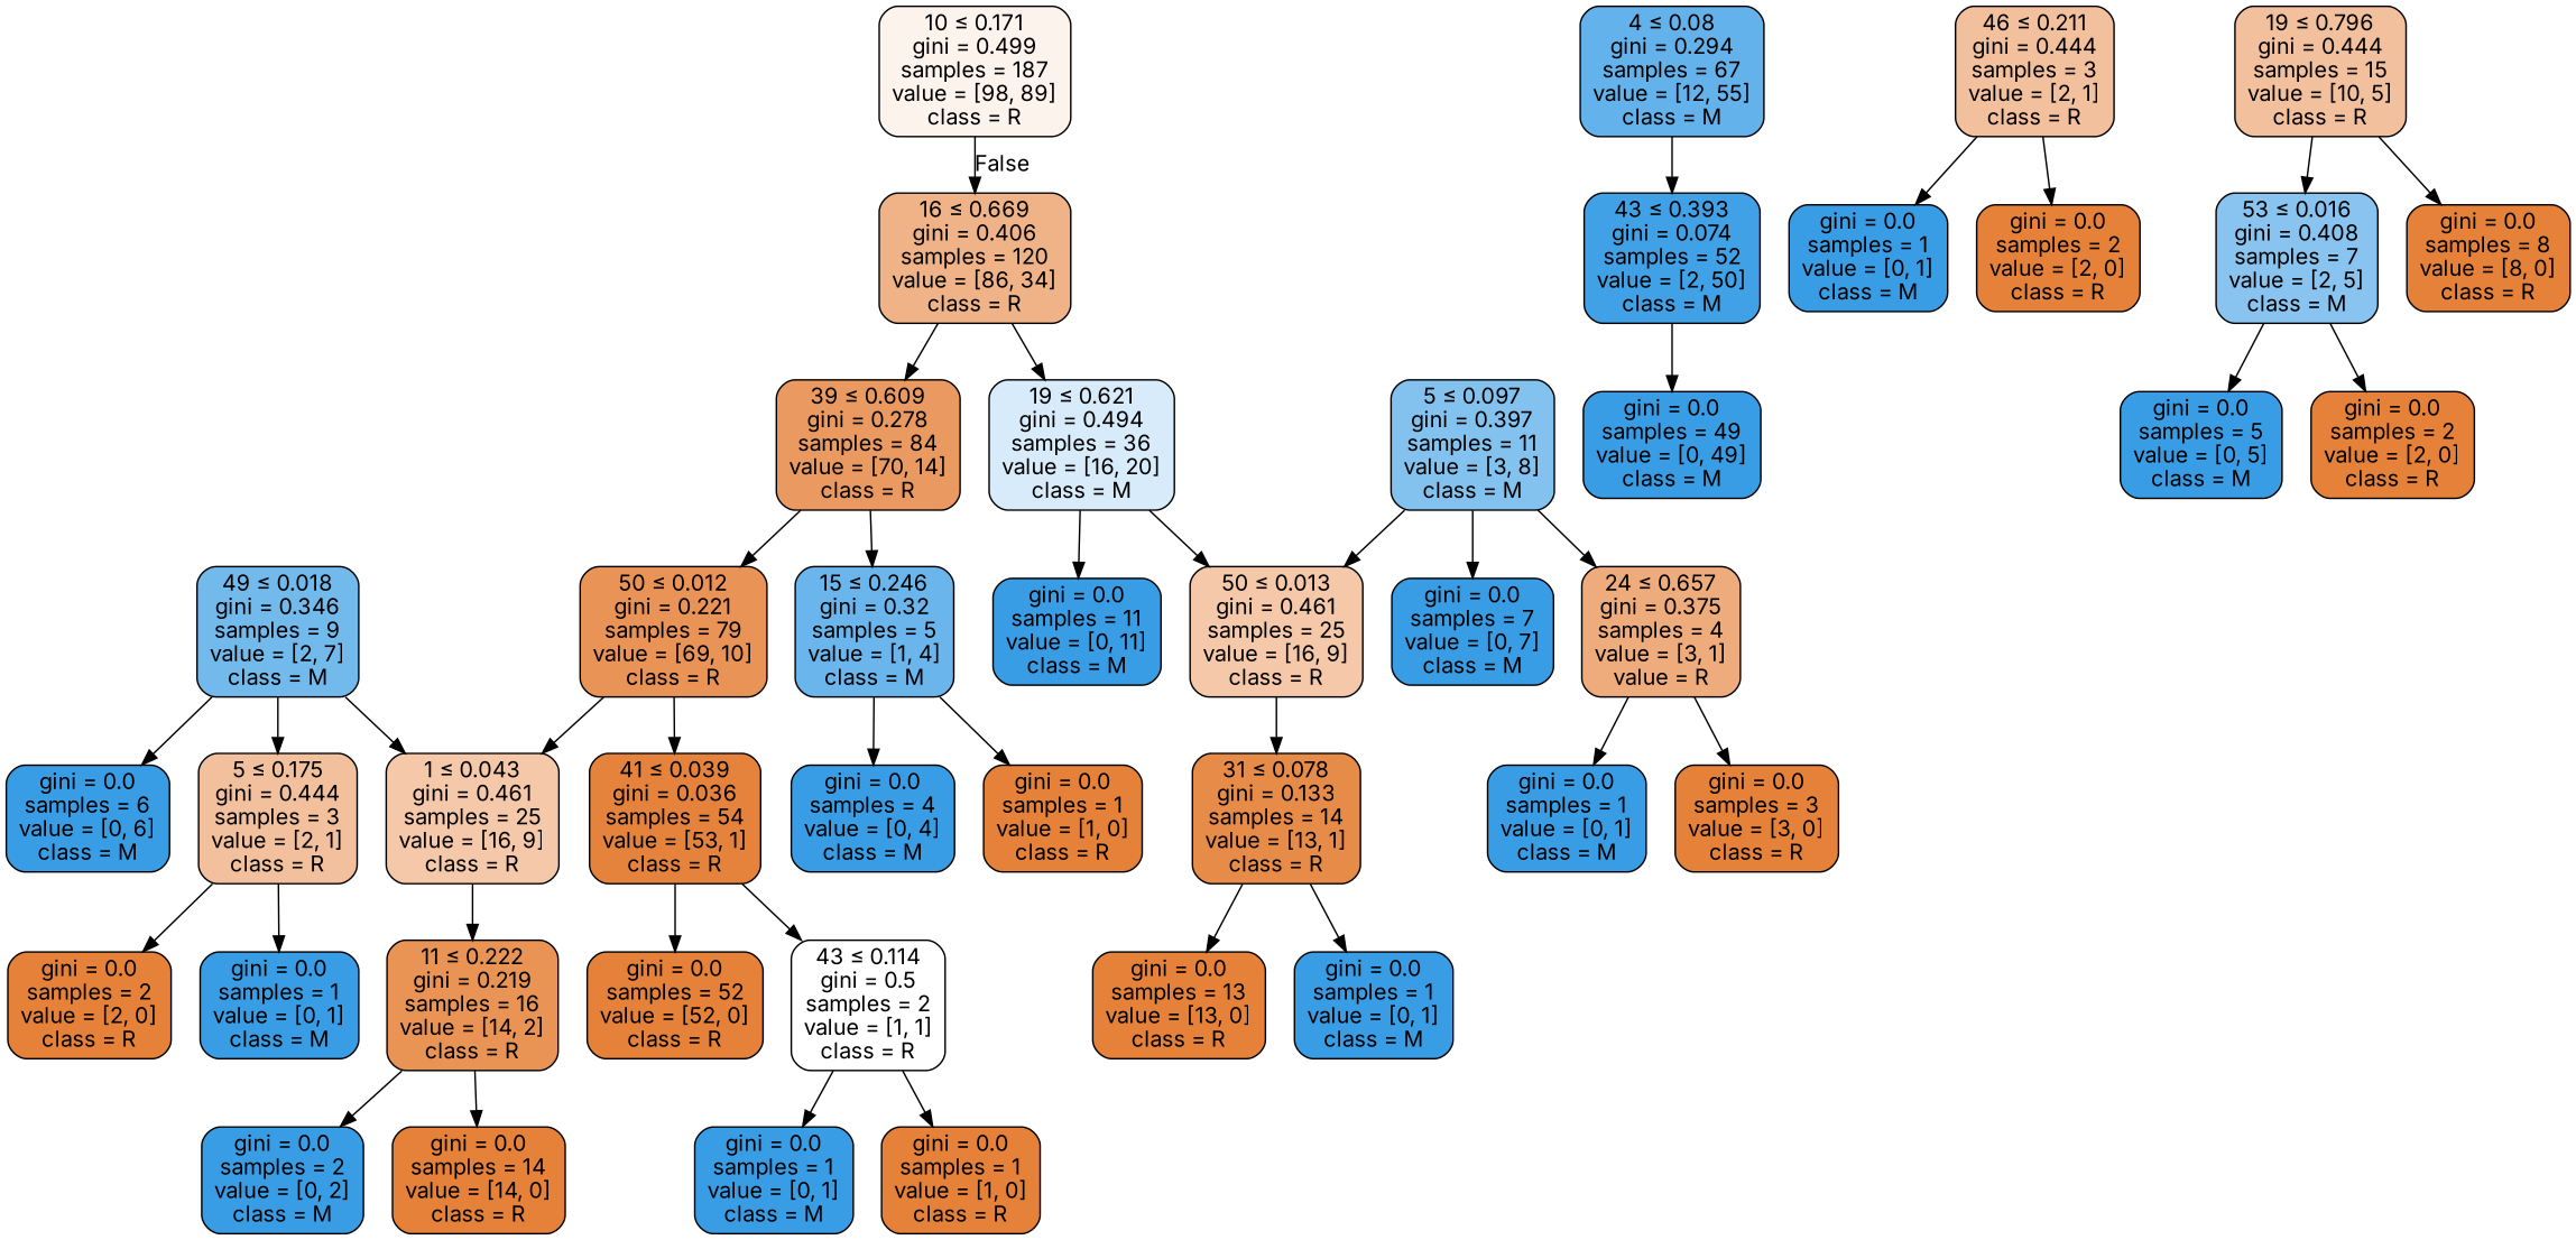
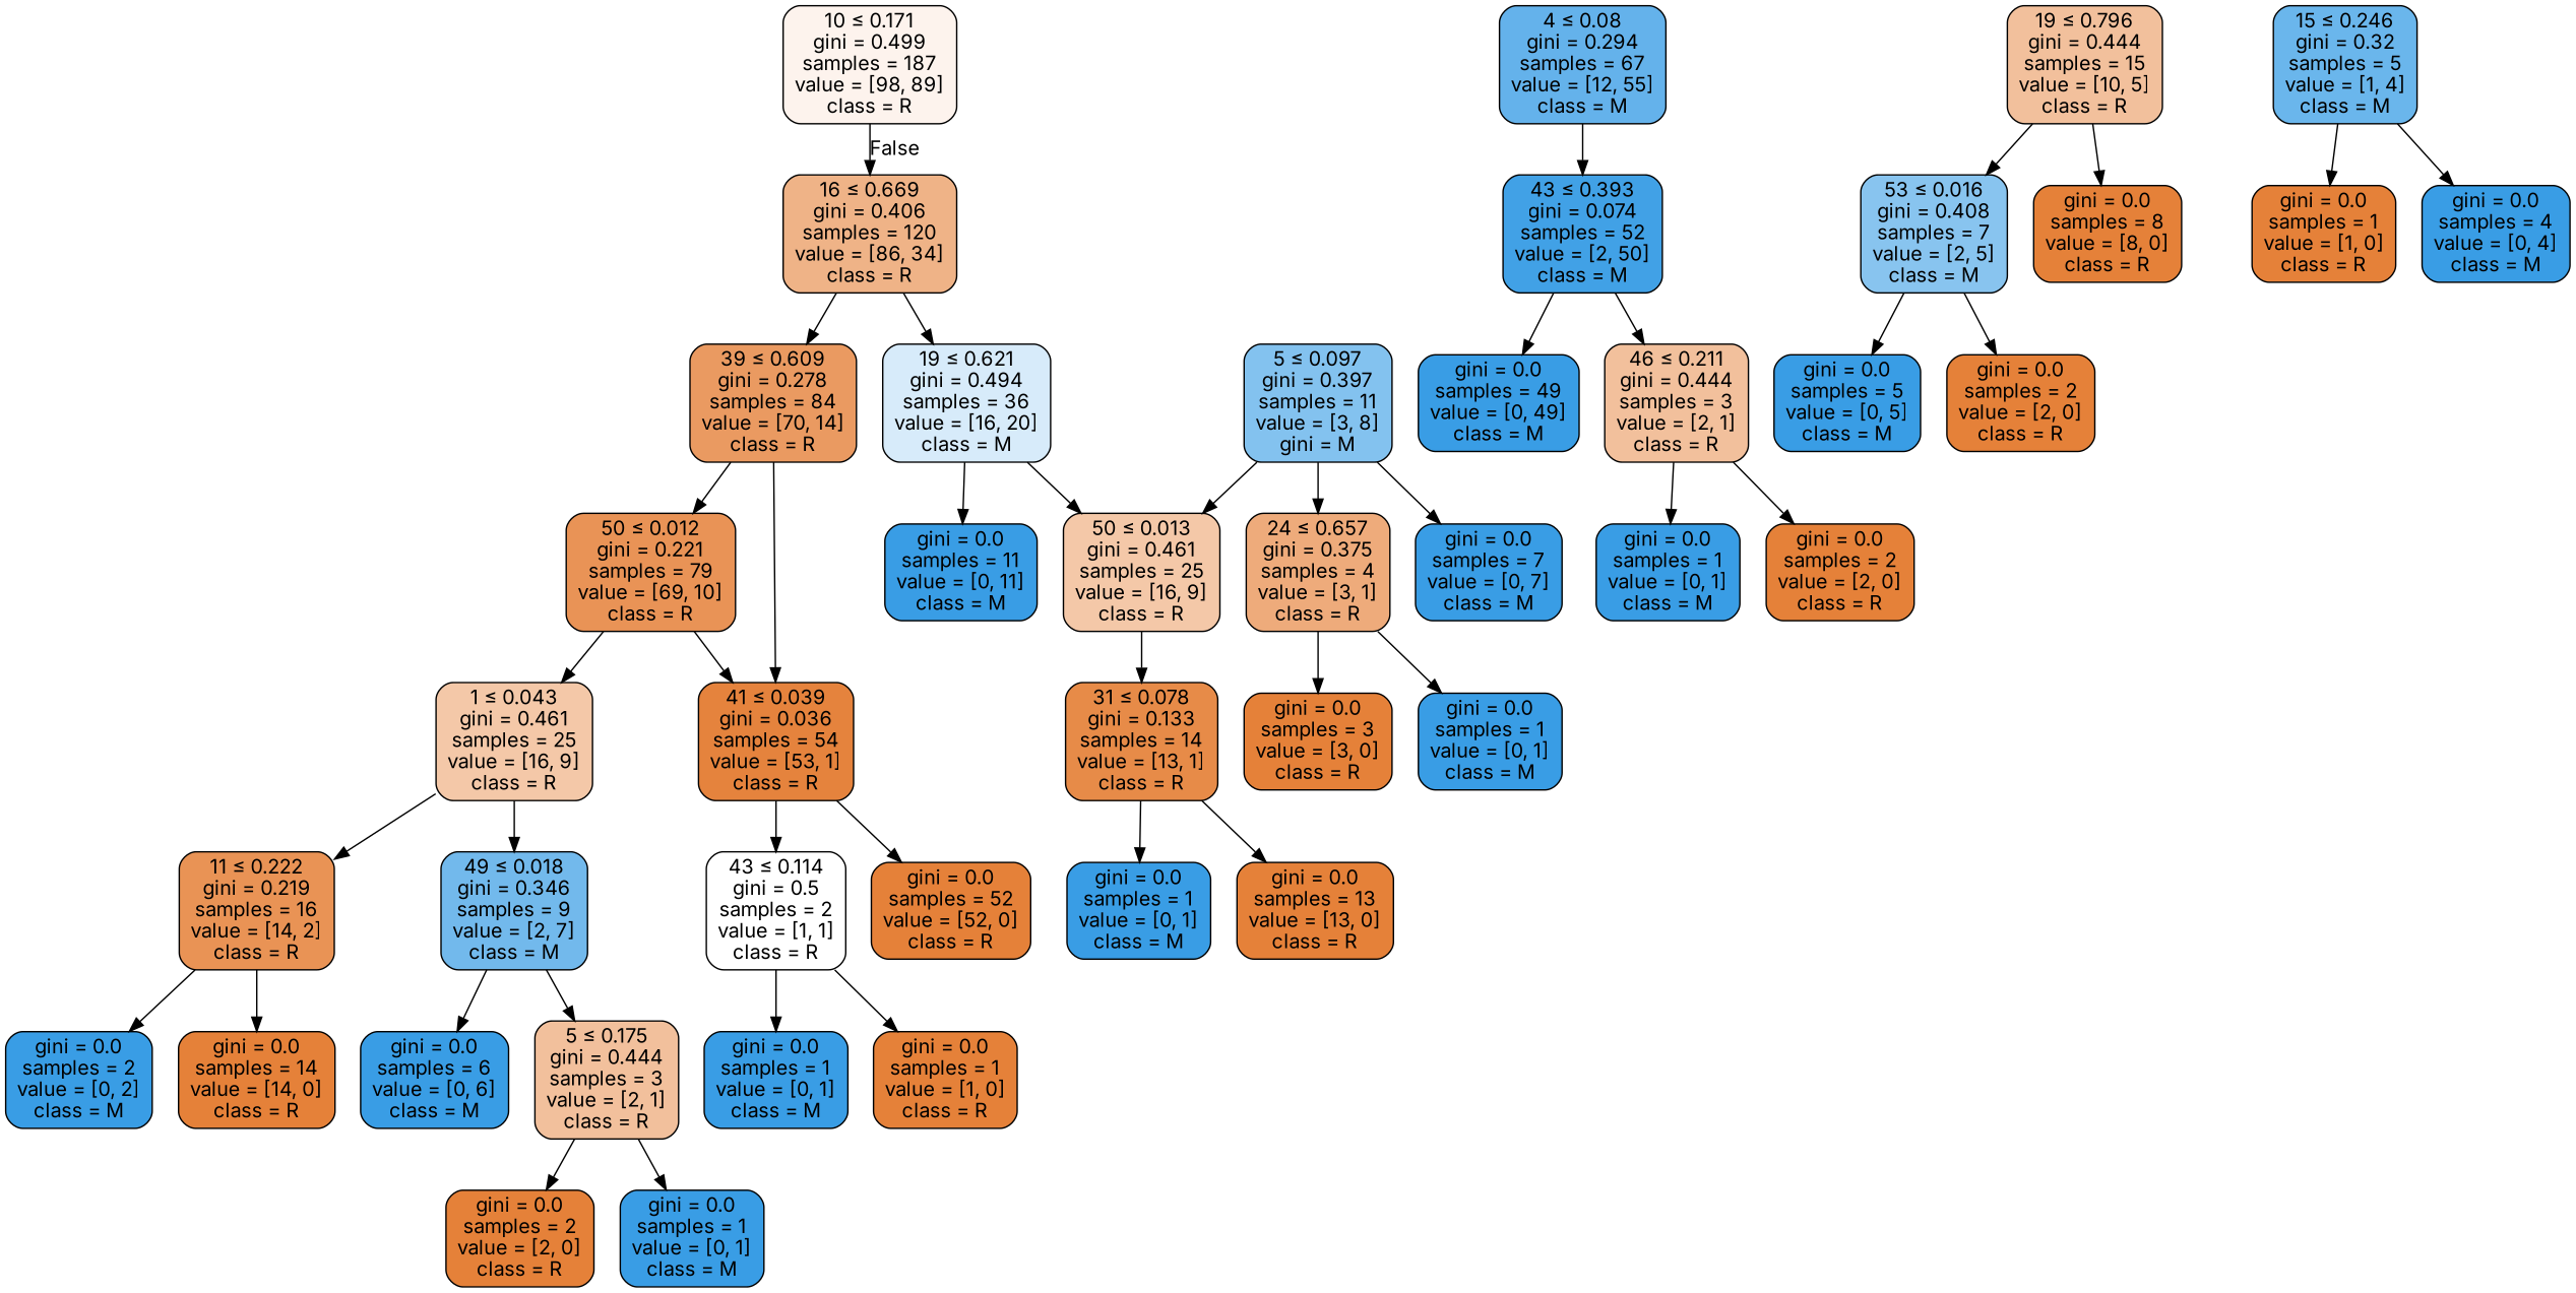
  digraph {
    fontname=Inter
    node [color=black fillcolor="#399de5" fontname=Inter shape=box style="filled, rounded"]
    edge [fontname=Inter]
    n1 [fillcolor="#fdf3ed" label=<10 &le; 0.171<br/>gini = 0.499<br/>samples = 187<br/>value = [98, 89]<br/>class = R>]
    n2 [fillcolor="#efb387" label=<16 &le; 0.669<br/>gini = 0.406<br/>samples = 120<br/>value = [86, 34]<br/>class = R>]
    n3 [fillcolor="#64b2eb" label=<4 &le; 0.08<br/>gini = 0.294<br/>samples = 67<br/>value = [12, 55]<br/>class = M>]
    n4 [fillcolor="#41a1e6" label=<43 &le; 0.393<br/>gini = 0.074<br/>samples = 52<br/>value = [2, 50]<br/>class = M>]
    n5 [fillcolor="#ea9a61" label=<39 &le; 0.609<br/>gini = 0.278<br/>samples = 84<br/>value = [70, 14]<br/>class = R>]
    n6 [fillcolor="#d7ebfa" label=<19 &le; 0.621<br/>gini = 0.494<br/>samples = 36<br/>value = [16, 20]<br/>class = M>]
    n7 [label=<gini = 0.0<br/>samples = 49<br/>value = [0, 49]<br/>class = M>]
    n8 [fillcolor="#f2c09c" label=<46 &le; 0.211<br/>gini = 0.444<br/>samples = 3<br/>value = [2, 1]<br/>class = R>]
    n9 [fillcolor="#f2c09c" label=<19 &le; 0.796<br/>gini = 0.444<br/>samples = 15<br/>value = [10, 5]<br/>class = R>]
    n10 [fillcolor="#88c4ef" label=<53 &le; 0.016<br/>gini = 0.408<br/>samples = 7<br/>value = [2, 5]<br/>class = M>]
    n11 [fillcolor="#e58139" label=<gini = 0.0<br/>samples = 8<br/>value = [8, 0]<br/>class = R>]
    n12 [label=<gini = 0.0<br/>samples = 1<br/>value = [0, 1]<br/>class = M>]
    n13 [fillcolor="#e58139" label=<gini = 0.0<br/>samples = 2<br/>value = [2, 0]<br/>class = R>]
    n14 [label=<gini = 0.0<br/>samples = 5<br/>value = [0, 5]<br/>class = M>]
    n15 [fillcolor="#e58139" label=<gini = 0.0<br/>samples = 2<br/>value = [2, 0]<br/>class = R>]
    n16 [fillcolor="#e99356" label=<50 &le; 0.012<br/>gini = 0.221<br/>samples = 79<br/>value = [69, 10]<br/>class = R>]
    n17 [fillcolor="#6ab6ec" label=<15 &le; 0.246<br/>gini = 0.32<br/>samples = 5<br/>value = [1, 4]<br/>class = M>]
    n18 [label=<gini = 0.0<br/>samples = 11<br/>value = [0, 11]<br/>class = M>]
    n19 [fillcolor="#f4c8a8" label=<50 &le; 0.013<br/>gini = 0.461<br/>samples = 25<br/>value = [16, 9]<br/>class = R>]
    n20 [fillcolor="#f4c8a8" label=<1 &le; 0.043<br/>gini = 0.461<br/>samples = 25<br/>value = [16, 9]<br/>class = R>]
    n21 [fillcolor="#e5833d" label=<41 &le; 0.039<br/>gini = 0.036<br/>samples = 54<br/>value = [53, 1]<br/>class = R>]
    n22 [fillcolor="#e58139" label=<gini = 0.0<br/>samples = 1<br/>value = [1, 0]<br/>class = R>]
    n23 [label=<gini = 0.0<br/>samples = 4<br/>value = [0, 4]<br/>class = M>]
    n24 [fillcolor="#e99355" label=<11 &le; 0.222<br/>gini = 0.219<br/>samples = 16<br/>value = [14, 2]<br/>class = R>]
    n25 [fillcolor="#72b9ec" label=<49 &le; 0.018<br/>gini = 0.346<br/>samples = 9<br/>value = [2, 7]<br/>class = M>]
    n26 [fillcolor="#ffffff" label=<43 &le; 0.114<br/>gini = 0.5<br/>samples = 2<br/>value = [1, 1]<br/>class = R>]
    n27 [fillcolor="#e58139" label=<gini = 0.0<br/>samples = 52<br/>value = [52, 0]<br/>class = R>]
    n28 [label=<gini = 0.0<br/>samples = 2<br/>value = [0, 2]<br/>class = M>]
    n29 [fillcolor="#e58139" label=<gini = 0.0<br/>samples = 14<br/>value = [14, 0]<br/>class = R>]
    n30 [label=<gini = 0.0<br/>samples = 6<br/>value = [0, 6]<br/>class = M>]
    n31 [fillcolor="#f2c09c" label=<5 &le; 0.175<br/>gini = 0.444<br/>samples = 3<br/>value = [2, 1]<br/>class = R>]
    n32 [fillcolor="#e58139" label=<gini = 0.0<br/>samples = 2<br/>value = [2, 0]<br/>class = R>]
    n33 [label=<gini = 0.0<br/>samples = 1<br/>value = [0, 1]<br/>class = M>]
    n34 [label=<gini = 0.0<br/>samples = 1<br/>value = [0, 1]<br/>class = M>]
    n35 [fillcolor="#e58139" label=<gini = 0.0<br/>samples = 1<br/>value = [1, 0]<br/>class = R>]
    n36 [fillcolor="#e78b48" label=<31 &le; 0.078<br/>gini = 0.133<br/>samples = 14<br/>value = [13, 1]<br/>class = R>]
-   n37 [fillcolor="#83c2ef" label=<5 &le; 0.097<br/>gini = 0.397<br/>samples = 11<br/>value = [3, 8]<br/>class = M>]
-   n38 [fillcolor="#eeab7b" label=<24 &le; 0.657<br/>gini = 0.375<br/>samples = 4<br/>value = [3, 1]<br/>value = R>]
+   n37 [fillcolor="#83c2ef" label=<5 &le; 0.097<br/>gini = 0.397<br/>samples = 11<br/>value = [3, 8]<br/>gini = M>]
+   n38 [fillcolor="#eeab7b" label=<24 &le; 0.657<br/>gini = 0.375<br/>samples = 4<br/>value = [3, 1]<br/>class = R>]
    n39 [label=<gini = 0.0<br/>samples = 7<br/>value = [0, 7]<br/>class = M>]
    n40 [label=<gini = 0.0<br/>samples = 1<br/>value = [0, 1]<br/>class = M>]
    n41 [fillcolor="#e58139" label=<gini = 0.0<br/>samples = 13<br/>value = [13, 0]<br/>class = R>]
    n42 [fillcolor="#e58139" label=<gini = 0.0<br/>samples = 3<br/>value = [3, 0]<br/>class = R>]
    n43 [label=<gini = 0.0<br/>samples = 1<br/>value = [0, 1]<br/>class = M>]
    n1 -> n2 [headlabel=False labelangle=-45 labeldistance=2.5]
    n2 -> n5
    n2 -> n6
    n3 -> n4
    n4 -> n7
+   n4 -> n8
    n5 -> n16
-   n5 -> n17
+   n5 -> n21
    n6 -> n18
    n6 -> n19
    n8 -> n12
    n8 -> n13
    n9 -> n10
    n9 -> n11
    n10 -> n14
    n10 -> n15
    n16 -> n20
    n16 -> n21
    n17 -> n22
    n17 -> n23
    n19 -> n36
    n20 -> n24
-   n25 -> n20
+   n20 -> n25
    n21 -> n26
    n21 -> n27
    n24 -> n28
    n24 -> n29
    n25 -> n30
    n25 -> n31
    n26 -> n34
    n26 -> n35
    n31 -> n32
    n31 -> n33
    n36 -> n40
    n36 -> n41
    n37 -> n19
    n37 -> n38
    n37 -> n39
    n38 -> n42
    n38 -> n43
  }
